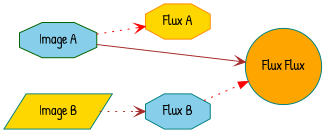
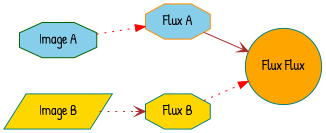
  digraph {
    fontname="Patrick Hand"
    rankdir=LR
    node [color=teal fillcolor=skyblue fontname="Patrick Hand" shape=octagon style=filled]
    edge [arrowhead=normal color=red fontname="Patrick Hand" style=dotted]
    n1 [color=darkgreen label="Image A"]
    n2 [fillcolor=gold label="Image B" shape=parallelogram]
-   n3 [color=darkorange fillcolor=gold label="Flux A"]
-   n4 [label="Flux B"]
+   n3 [color=darkorange label="Flux A"]
+   n4 [fillcolor=gold label="Flux B"]
    n5 [fillcolor=orange label="Flux Flux" shape=circle]
    subgraph sub_1 {
      n1
      n2
    }
-   n1 -> n3 [arrowhead=vee]
+   n1 -> n3
    n2 -> n4 [arrowhead=vee color=brown]
-   n1 -> n5 [arrowhead=vee color=brown style=solid]
+   n3 -> n5 [arrowhead=vee color=brown style=solid]
    n4 -> n5
  }
